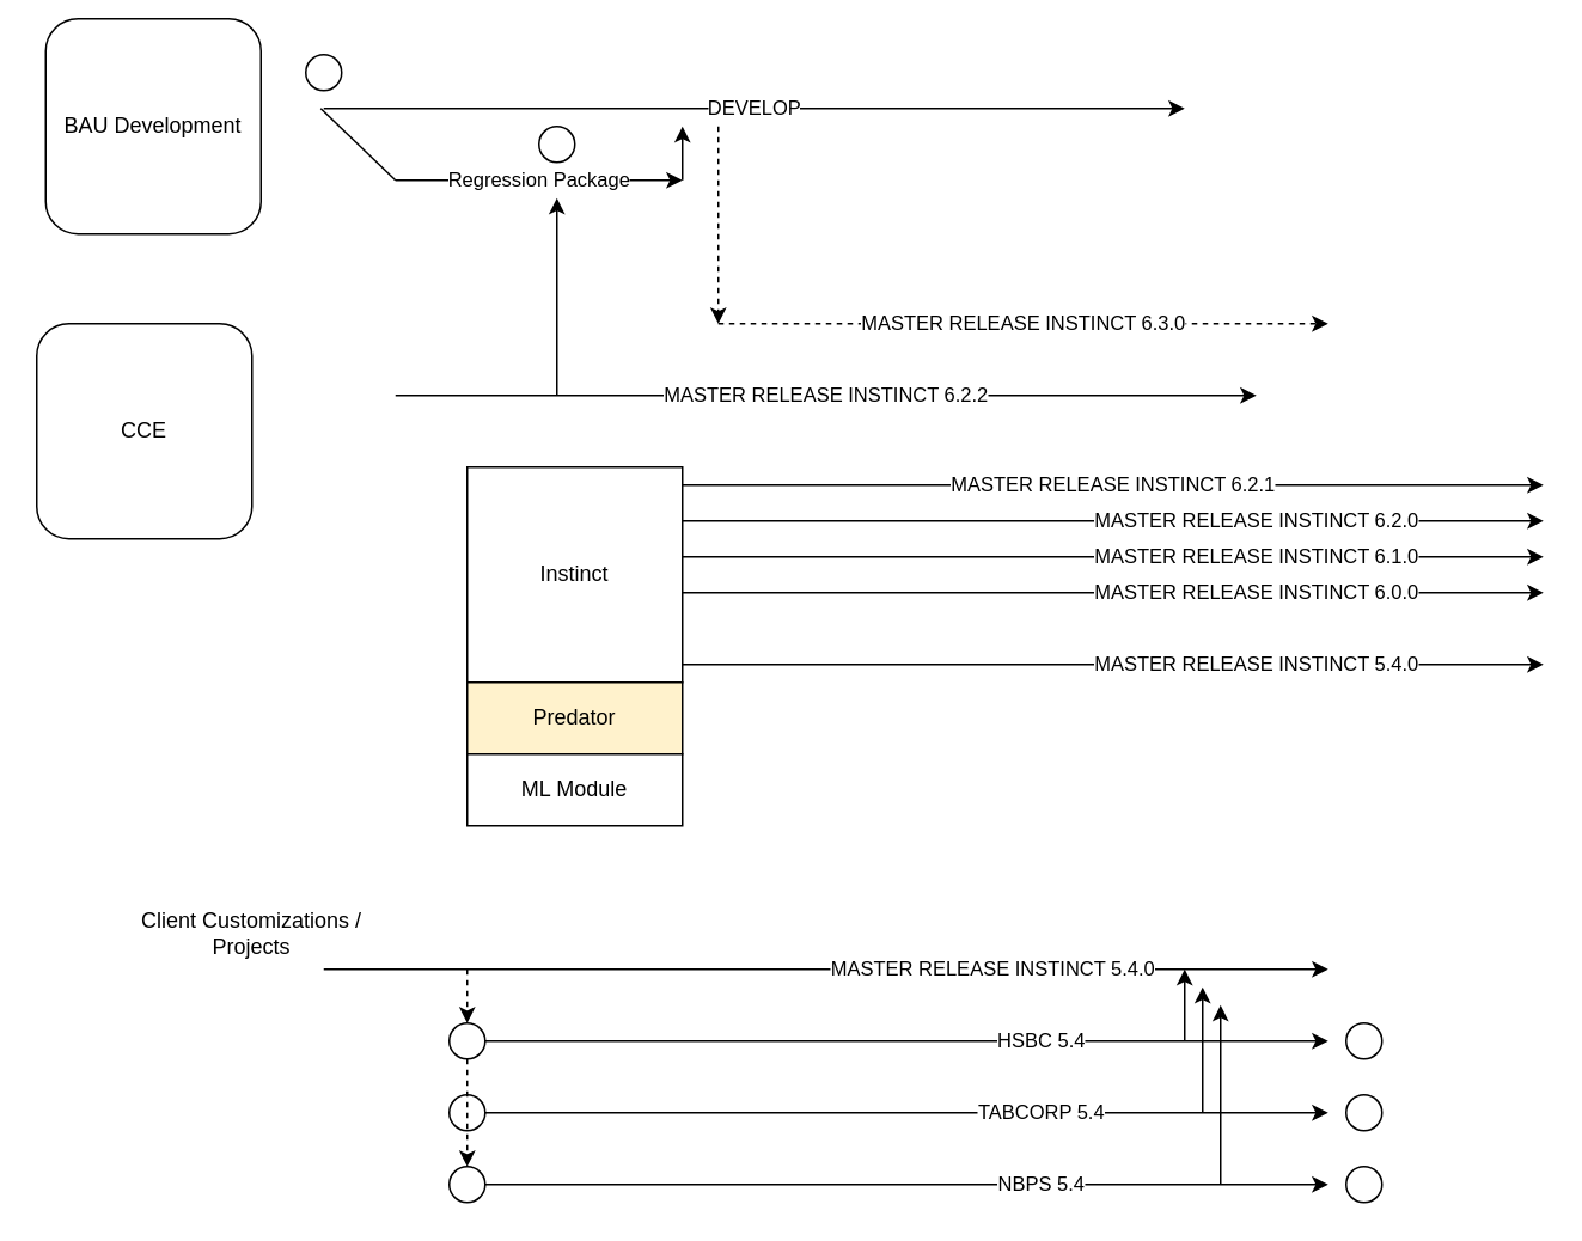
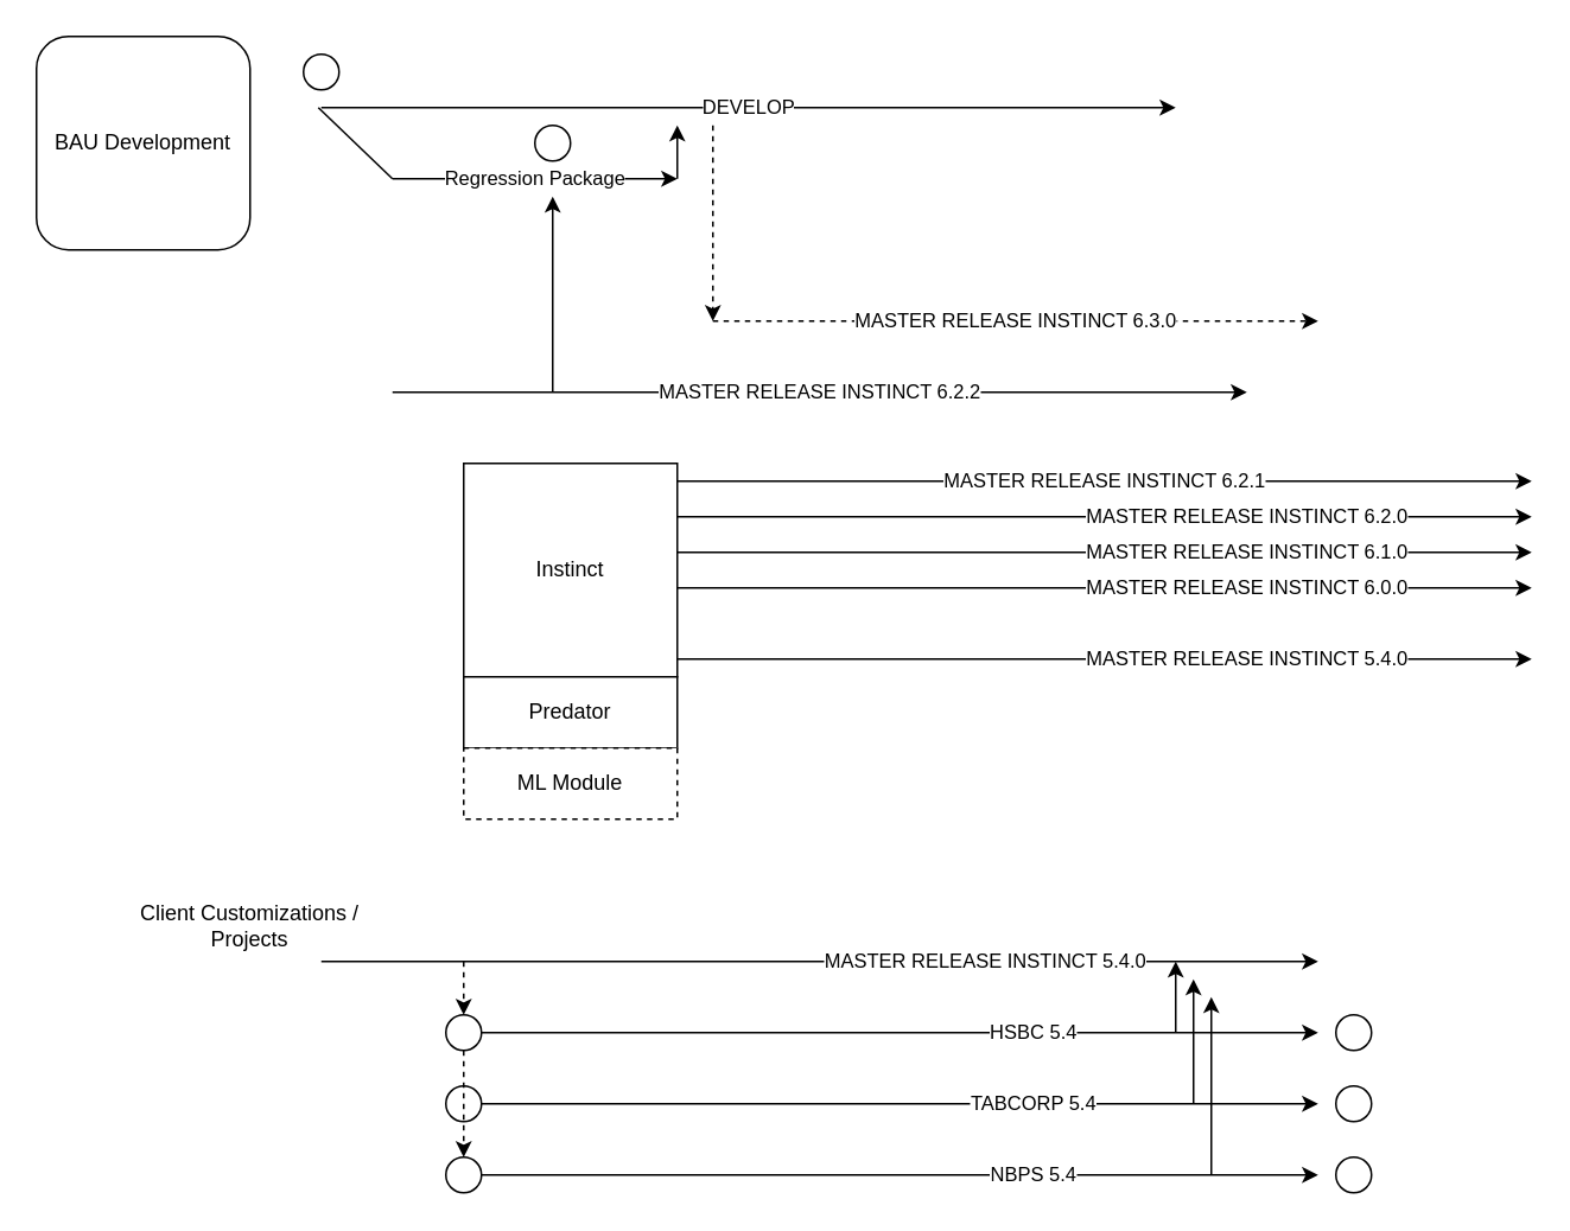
  <mxCell id="0" />
  <mxCell id="1" parent="0" />
- <mxCell id="2" value="BAU Development" style="rounded=1;whiteSpace=wrap;html=1;" vertex="1" parent="1"><mxGeometry x="25" y="10" width="120" height="120" as="geometry" /></mxCell>
- <mxCell id="3" value="CCE" style="rounded=1;whiteSpace=wrap;html=1;" vertex="1" parent="1"><mxGeometry x="20" y="180" width="120" height="120" as="geometry" /></mxCell>
+ <mxCell id="2" value="BAU Development" style="rounded=1;whiteSpace=wrap;html=1;" vertex="1" parent="1"><mxGeometry x="20" y="20" width="120" height="120" as="geometry" /></mxCell>
  <mxCell id="4" value="DEVELOP" style="endArrow=classic;html=1;" edge="1" parent="1"><mxGeometry width="50" height="50" relative="1" as="geometry"><mxPoint x="180" y="60" as="sourcePoint" /><mxPoint x="660" y="60" as="targetPoint" /></mxGeometry></mxCell>
  <mxCell id="5" value="MASTER RELEASE INSTINCT 6.2.2" style="endArrow=classic;html=1;" edge="1" parent="1"><mxGeometry width="50" height="50" relative="1" as="geometry"><mxPoint x="220" y="220" as="sourcePoint" /><mxPoint x="700" y="220" as="targetPoint" /></mxGeometry></mxCell>
  <mxCell id="6" value="Instinct" style="rounded=0;whiteSpace=wrap;html=1;" vertex="1" parent="1"><mxGeometry x="260" y="260" width="120" height="120" as="geometry" /></mxCell>
- <mxCell id="7" value="Predator" style="rounded=0;whiteSpace=wrap;html=1;fillColor=#fff2cc;" vertex="1" parent="1"><mxGeometry x="260" y="380" width="120" height="40" as="geometry" /></mxCell>
- <mxCell id="8" value="ML Module" style="rounded=0;whiteSpace=wrap;html=1;" vertex="1" parent="1"><mxGeometry x="260" y="420" width="120" height="40" as="geometry" /></mxCell>
+ <mxCell id="7" value="Predator" style="rounded=0;whiteSpace=wrap;html=1;" vertex="1" parent="1"><mxGeometry x="260" y="380" width="120" height="40" as="geometry" /></mxCell>
+ <mxCell id="8" value="ML Module" style="rounded=0;whiteSpace=wrap;html=1;dashed=1;" vertex="1" parent="1"><mxGeometry x="260" y="420" width="120" height="40" as="geometry" /></mxCell>
  <mxCell id="9" value="MASTER RELEASE INSTINCT 6.2.1" style="endArrow=classic;html=1;" edge="1" parent="1"><mxGeometry width="50" height="50" relative="1" as="geometry"><mxPoint x="380" y="270" as="sourcePoint" /><mxPoint x="860" y="270" as="targetPoint" /></mxGeometry></mxCell>
  <mxCell id="10" value="MASTER RELEASE INSTINCT 6.2.0" style="endArrow=classic;html=1;" edge="1" parent="1"><mxGeometry x="0.333" width="50" height="50" relative="1" as="geometry"><mxPoint x="380" y="290" as="sourcePoint" /><mxPoint x="860" y="290" as="targetPoint" /><mxPoint as="offset" /></mxGeometry></mxCell>
  <mxCell id="11" value="MASTER RELEASE INSTINCT 6.1.0" style="endArrow=classic;html=1;" edge="1" parent="1"><mxGeometry x="0.333" width="50" height="50" relative="1" as="geometry"><mxPoint x="380" y="310" as="sourcePoint" /><mxPoint x="860" y="310" as="targetPoint" /><mxPoint as="offset" /></mxGeometry></mxCell>
  <mxCell id="12" value="MASTER RELEASE INSTINCT 6.0.0" style="endArrow=classic;html=1;" edge="1" parent="1"><mxGeometry x="0.333" width="50" height="50" relative="1" as="geometry"><mxPoint x="380" y="330" as="sourcePoint" /><mxPoint x="860" y="330" as="targetPoint" /><mxPoint as="offset" /></mxGeometry></mxCell>
  <mxCell id="13" value="Regression Package" style="endArrow=classic;html=1;" edge="1" parent="1"><mxGeometry width="50" height="50" relative="1" as="geometry"><mxPoint x="220" y="100" as="sourcePoint" /><mxPoint x="380" y="100" as="targetPoint" /></mxGeometry></mxCell>
  <mxCell id="14" value="" style="endArrow=none;html=1;" edge="1" parent="1"><mxGeometry width="50" height="50" relative="1" as="geometry"><mxPoint x="220" y="100" as="sourcePoint" /><mxPoint x="178.345" y="60" as="targetPoint" /></mxGeometry></mxCell>
  <mxCell id="15" value="" style="endArrow=classic;html=1;" edge="1" parent="1"><mxGeometry width="50" height="50" relative="1" as="geometry"><mxPoint x="310" y="220" as="sourcePoint" /><mxPoint x="310" y="110" as="targetPoint" /></mxGeometry></mxCell>
  <mxCell id="16" value="" style="endArrow=classic;html=1;" edge="1" parent="1"><mxGeometry width="50" height="50" relative="1" as="geometry"><mxPoint x="380" y="100" as="sourcePoint" /><mxPoint x="380" y="70" as="targetPoint" /></mxGeometry></mxCell>
  <mxCell id="17" value="" style="endArrow=classic;html=1;dashed=1;" edge="1" parent="1"><mxGeometry width="50" height="50" relative="1" as="geometry"><mxPoint x="400" y="70" as="sourcePoint" /><mxPoint x="400" y="180" as="targetPoint" /></mxGeometry></mxCell>
  <mxCell id="18" value="MASTER RELEASE INSTINCT 6.3.0" style="endArrow=classic;html=1;dashed=1;" edge="1" parent="1"><mxGeometry width="50" height="50" relative="1" as="geometry"><mxPoint x="400" y="180" as="sourcePoint" /><mxPoint x="740" y="180" as="targetPoint" /></mxGeometry></mxCell>
  <mxCell id="19" value="" style="ellipse;whiteSpace=wrap;html=1;aspect=fixed;" vertex="1" parent="1"><mxGeometry x="170" y="30" width="20" height="20" as="geometry" /></mxCell>
  <mxCell id="20" value="" style="ellipse;whiteSpace=wrap;html=1;aspect=fixed;" vertex="1" parent="1"><mxGeometry x="300" y="70" width="20" height="20" as="geometry" /></mxCell>
  <mxCell id="21" value="MASTER RELEASE INSTINCT 5.4.0" style="endArrow=classic;html=1;" edge="1" parent="1"><mxGeometry x="0.333" width="50" height="50" relative="1" as="geometry"><mxPoint x="380" y="370" as="sourcePoint" /><mxPoint x="860" y="370" as="targetPoint" /><mxPoint as="offset" /></mxGeometry></mxCell>
  <mxCell id="22" value="MASTER RELEASE INSTINCT 5.4.0" style="endArrow=classic;html=1;" edge="1" parent="1"><mxGeometry x="0.333" width="50" height="50" relative="1" as="geometry"><mxPoint x="180" y="540" as="sourcePoint" /><mxPoint x="740" y="540" as="targetPoint" /><mxPoint as="offset" /></mxGeometry></mxCell>
  <mxCell id="23" value="HSBC 5.4" style="endArrow=classic;html=1;" edge="1" parent="1"><mxGeometry x="0.333" width="50" height="50" relative="1" as="geometry"><mxPoint x="260" y="580" as="sourcePoint" /><mxPoint x="740" y="580" as="targetPoint" /><mxPoint as="offset" /></mxGeometry></mxCell>
  <mxCell id="24" value="TABCORP 5.4" style="endArrow=classic;html=1;" edge="1" parent="1"><mxGeometry x="0.333" width="50" height="50" relative="1" as="geometry"><mxPoint x="260" y="620" as="sourcePoint" /><mxPoint x="740" y="620" as="targetPoint" /><mxPoint as="offset" /></mxGeometry></mxCell>
  <mxCell id="25" value="NBPS 5.4" style="endArrow=classic;html=1;" edge="1" parent="1"><mxGeometry x="0.333" width="50" height="50" relative="1" as="geometry"><mxPoint x="260" y="660" as="sourcePoint" /><mxPoint x="740" y="660" as="targetPoint" /><mxPoint as="offset" /></mxGeometry></mxCell>
  <mxCell id="26" value="" style="endArrow=classic;html=1;dashed=1;" edge="1" parent="1" source="30"><mxGeometry width="50" height="50" relative="1" as="geometry"><mxPoint x="260" y="540" as="sourcePoint" /><mxPoint x="260" y="660" as="targetPoint" /></mxGeometry></mxCell>
  <mxCell id="27" value="" style="ellipse;whiteSpace=wrap;html=1;aspect=fixed;" vertex="1" parent="1"><mxGeometry x="250" y="570" width="20" height="20" as="geometry" /></mxCell>
  <mxCell id="28" value="" style="endArrow=classic;html=1;dashed=1;" edge="1" parent="1" target="27"><mxGeometry width="50" height="50" relative="1" as="geometry"><mxPoint x="260" y="540" as="sourcePoint" /><mxPoint x="260" y="660" as="targetPoint" /></mxGeometry></mxCell>
  <mxCell id="29" value="" style="ellipse;whiteSpace=wrap;html=1;aspect=fixed;" vertex="1" parent="1"><mxGeometry x="250" y="610" width="20" height="20" as="geometry" /></mxCell>
  <mxCell id="30" value="" style="ellipse;whiteSpace=wrap;html=1;aspect=fixed;" vertex="1" parent="1"><mxGeometry x="250" y="650" width="20" height="20" as="geometry" /></mxCell>
  <mxCell id="31" value="" style="endArrow=classic;html=1;dashed=1;" edge="1" parent="1" source="27" target="30"><mxGeometry width="50" height="50" relative="1" as="geometry"><mxPoint x="260" y="590" as="sourcePoint" /><mxPoint x="260" y="660" as="targetPoint" /></mxGeometry></mxCell>
  <mxCell id="32" value="" style="ellipse;whiteSpace=wrap;html=1;aspect=fixed;" vertex="1" parent="1"><mxGeometry x="750" y="570" width="20" height="20" as="geometry" /></mxCell>
  <mxCell id="33" value="" style="ellipse;whiteSpace=wrap;html=1;aspect=fixed;" vertex="1" parent="1"><mxGeometry x="750" y="610" width="20" height="20" as="geometry" /></mxCell>
  <mxCell id="34" value="" style="ellipse;whiteSpace=wrap;html=1;aspect=fixed;" vertex="1" parent="1"><mxGeometry x="750" y="650" width="20" height="20" as="geometry" /></mxCell>
  <mxCell id="35" value="" style="endArrow=classic;html=1;" edge="1" parent="1"><mxGeometry width="50" height="50" relative="1" as="geometry"><mxPoint x="660" y="580" as="sourcePoint" /><mxPoint x="660" y="540" as="targetPoint" /></mxGeometry></mxCell>
  <mxCell id="36" value="" style="endArrow=classic;html=1;" edge="1" parent="1"><mxGeometry width="50" height="50" relative="1" as="geometry"><mxPoint x="670" y="620" as="sourcePoint" /><mxPoint x="670" y="550" as="targetPoint" /></mxGeometry></mxCell>
  <mxCell id="37" value="" style="endArrow=classic;html=1;" edge="1" parent="1"><mxGeometry width="50" height="50" relative="1" as="geometry"><mxPoint x="680" y="660" as="sourcePoint" /><mxPoint x="680" y="560" as="targetPoint" /></mxGeometry></mxCell>
  <mxCell id="38" value="Client Customizations / Projects" style="text;html=1;strokeColor=none;fillColor=none;align=center;verticalAlign=middle;whiteSpace=wrap;rounded=0;" vertex="1" parent="1"><mxGeometry x="70" y="510" width="140" height="20" as="geometry" /></mxCell>
